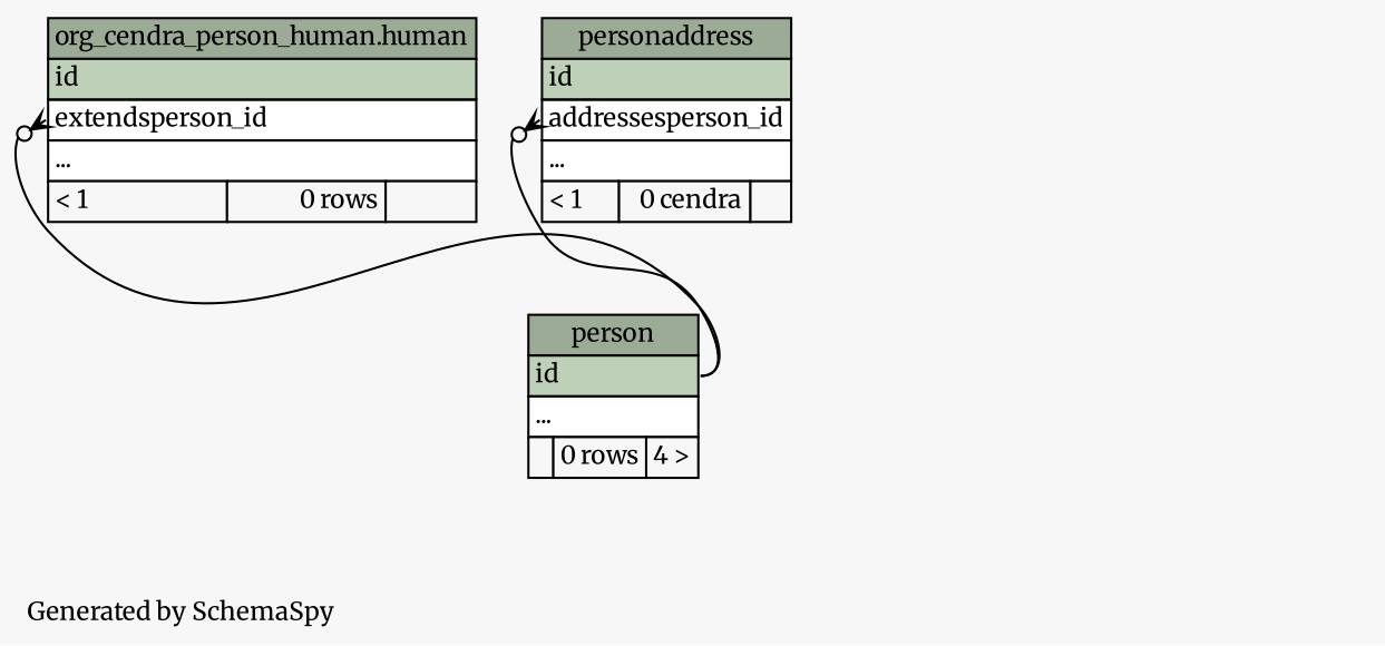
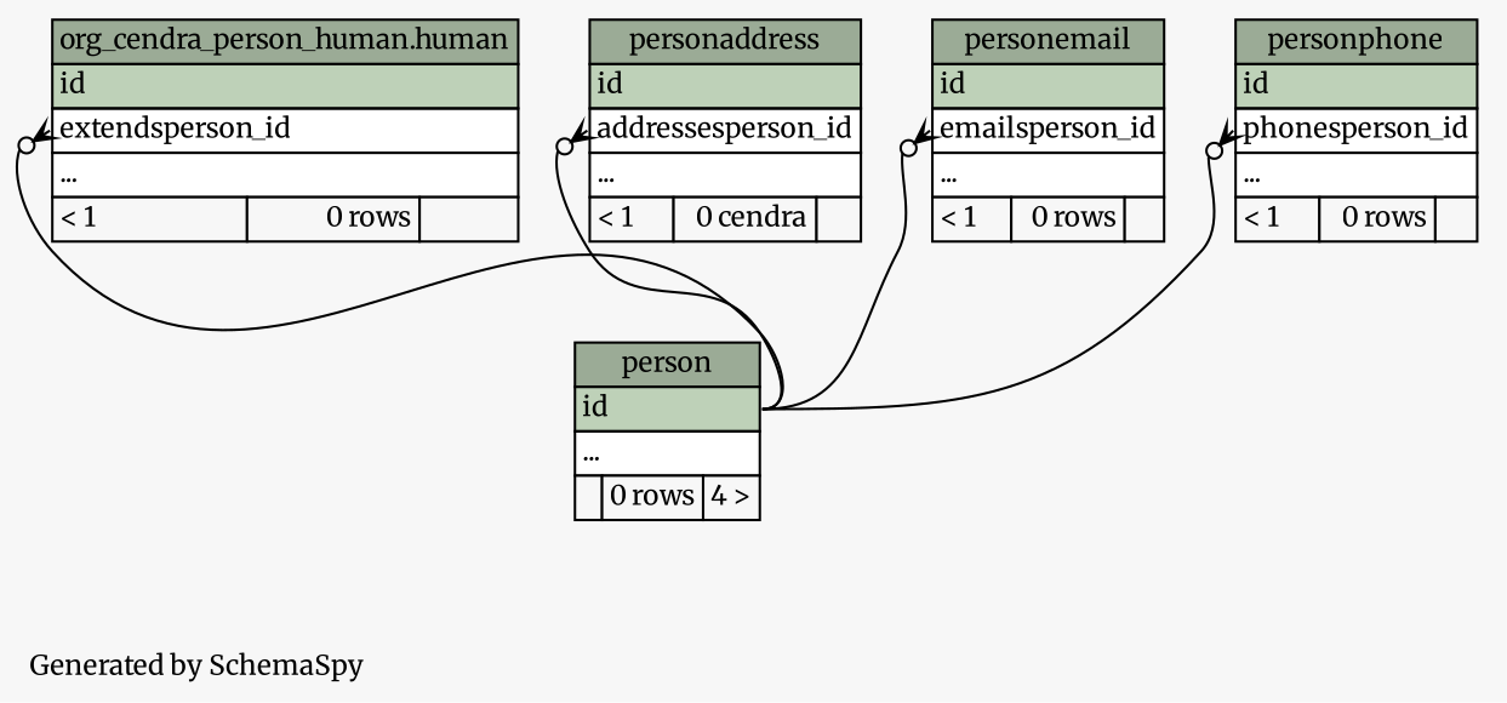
  digraph {
    bgcolor="#f7f7f7"
    fontname=Merriweather
    fontsize=11
    label="\nGenerated by SchemaSpy"
    labeljust=l
    nodesep=0.18
    rankdir=TB
    ranksep=0.46
    node [fontname=Merriweather fontsize=11 shape=plaintext]
    edge [arrowhead=none arrowsize=0.8 arrowtail=crowodot dir=back fontname=Merriweather headport="id:e"]
    n1 [label=<     <TABLE BORDER="0" CELLBORDER="1" CELLSPACING="0" BGCOLOR="#ffffff">       <TR><TD COLSPAN="3" BGCOLOR="#9bab96" ALIGN="CENTER">org_cendra_person_human.human</TD></TR>       <TR><TD PORT="id" COLSPAN="3" BGCOLOR="#bed1b8" ALIGN="LEFT">id</TD></TR>       <TR><TD PORT="extendsperson_id" COLSPAN="3" ALIGN="LEFT">extendsperson_id</TD></TR>       <TR><TD PORT="elipses" COLSPAN="3" ALIGN="LEFT">...</TD></TR>       <TR><TD ALIGN="LEFT" BGCOLOR="#f7f7f7">&lt; 1</TD><TD ALIGN="RIGHT" BGCOLOR="#f7f7f7">0 rows</TD><TD ALIGN="RIGHT" BGCOLOR="#f7f7f7">  </TD></TR>     </TABLE>>]
    n2 [label=<     <TABLE BORDER="0" CELLBORDER="1" CELLSPACING="0" BGCOLOR="#ffffff">       <TR><TD COLSPAN="3" BGCOLOR="#9bab96" ALIGN="CENTER">person</TD></TR>       <TR><TD PORT="id" COLSPAN="3" BGCOLOR="#bed1b8" ALIGN="LEFT">id</TD></TR>       <TR><TD PORT="elipses" COLSPAN="3" ALIGN="LEFT">...</TD></TR>       <TR><TD ALIGN="LEFT" BGCOLOR="#f7f7f7">  </TD><TD ALIGN="RIGHT" BGCOLOR="#f7f7f7">0 rows</TD><TD ALIGN="RIGHT" BGCOLOR="#f7f7f7">4 &gt;</TD></TR>     </TABLE>>]
    n3 [label=<     <TABLE BORDER="0" CELLBORDER="1" CELLSPACING="0" BGCOLOR="#ffffff">       <TR><TD COLSPAN="3" BGCOLOR="#9bab96" ALIGN="CENTER">personaddress</TD></TR>       <TR><TD PORT="id" COLSPAN="3" BGCOLOR="#bed1b8" ALIGN="LEFT">id</TD></TR>       <TR><TD PORT="addressesperson_id" COLSPAN="3" ALIGN="LEFT">addressesperson_id</TD></TR>       <TR><TD PORT="elipses" COLSPAN="3" ALIGN="LEFT">...</TD></TR>       <TR><TD ALIGN="LEFT" BGCOLOR="#f7f7f7">&lt; 1</TD><TD ALIGN="RIGHT" BGCOLOR="#f7f7f7">0 cendra</TD><TD ALIGN="RIGHT" BGCOLOR="#f7f7f7">  </TD></TR>     </TABLE>>]
+   n4 [label=<     <TABLE BORDER="0" CELLBORDER="1" CELLSPACING="0" BGCOLOR="#ffffff">       <TR><TD COLSPAN="3" BGCOLOR="#9bab96" ALIGN="CENTER">personemail</TD></TR>       <TR><TD PORT="id" COLSPAN="3" BGCOLOR="#bed1b8" ALIGN="LEFT">id</TD></TR>       <TR><TD PORT="emailsperson_id" COLSPAN="3" ALIGN="LEFT">emailsperson_id</TD></TR>       <TR><TD PORT="elipses" COLSPAN="3" ALIGN="LEFT">...</TD></TR>       <TR><TD ALIGN="LEFT" BGCOLOR="#f7f7f7">&lt; 1</TD><TD ALIGN="RIGHT" BGCOLOR="#f7f7f7">0 rows</TD><TD ALIGN="RIGHT" BGCOLOR="#f7f7f7">  </TD></TR>     </TABLE>>]
+   n5 [label=<     <TABLE BORDER="0" CELLBORDER="1" CELLSPACING="0" BGCOLOR="#ffffff">       <TR><TD COLSPAN="3" BGCOLOR="#9bab96" ALIGN="CENTER">personphone</TD></TR>       <TR><TD PORT="id" COLSPAN="3" BGCOLOR="#bed1b8" ALIGN="LEFT">id</TD></TR>       <TR><TD PORT="phonesperson_id" COLSPAN="3" ALIGN="LEFT">phonesperson_id</TD></TR>       <TR><TD PORT="elipses" COLSPAN="3" ALIGN="LEFT">...</TD></TR>       <TR><TD ALIGN="LEFT" BGCOLOR="#f7f7f7">&lt; 1</TD><TD ALIGN="RIGHT" BGCOLOR="#f7f7f7">0 rows</TD><TD ALIGN="RIGHT" BGCOLOR="#f7f7f7">  </TD></TR>     </TABLE>>]
    n1 -> n2 [tailport="extendsperson_id:w"]
    n3 -> n2 [tailport="addressesperson_id:w"]
+   n4 -> n2 [tailport="emailsperson_id:w"]
+   n5 -> n2 [tailport="phonesperson_id:w"]
  }
